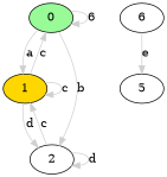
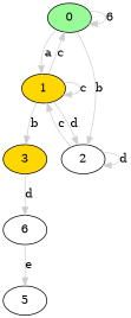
  digraph {
    node [fillcolor=white style=filled]
    edge [color=grey81]
    n1 [fillcolor=palegreen label=0]
    n2 [fillcolor=gold label=1]
    n3 [label=2]
+   n4 [fillcolor=gold label=3]
    n5 [label=6]
    n6 [label=5]
    n1 -> n1 [label=6]
    n1 -> n2 [label=a]
    n1 -> n3 [label=b]
    n2 -> n1 [label=c]
    n2 -> n2 [label=c]
    n2 -> n3 [label=d]
+   n2 -> n4 [label=b]
    n3 -> n2 [label=c]
    n3 -> n3 [label=d]
+   n4 -> n5 [label=d]
    n5 -> n6 [label=e]
  }
